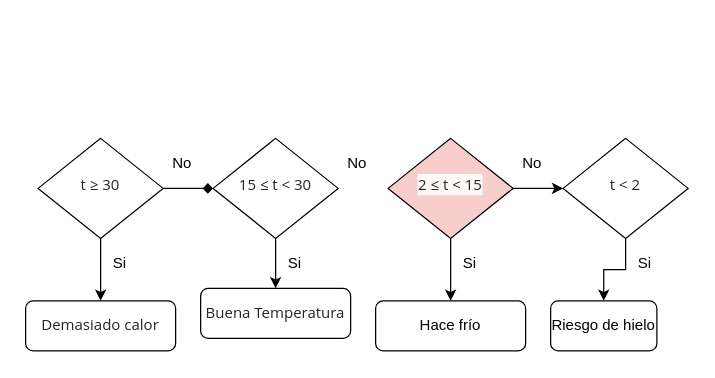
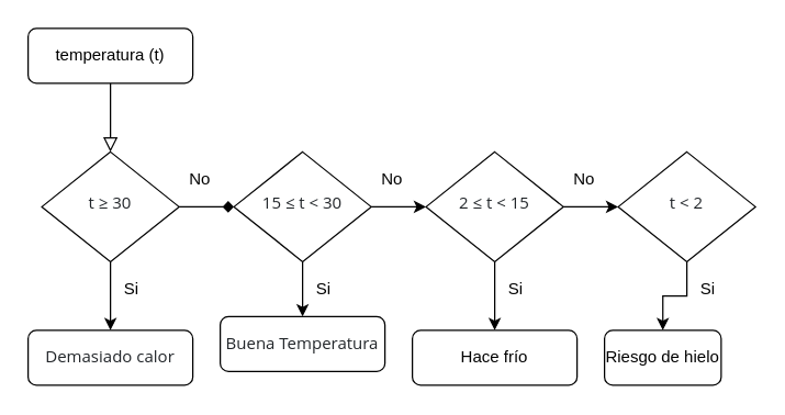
  <mxCell id="0" />
  <mxCell id="1" parent="0" />
+ <mxCell id="2" value="" style="rounded=0;html=1;jettySize=auto;orthogonalLoop=1;fontSize=11;endArrow=block;endFill=0;endSize=8;strokeWidth=1;shadow=0;labelBackgroundColor=none;edgeStyle=orthogonalEdgeStyle;" edge="1" parent="1" source="3" target="6"><mxGeometry relative="1" as="geometry" /></mxCell>
+ <mxCell id="3" value="temperatura (t)" style="rounded=1;whiteSpace=wrap;html=1;fontSize=12;glass=0;strokeWidth=1;shadow=0;" vertex="1" parent="1"><mxGeometry x="20" y="20" width="120" height="40" as="geometry" /></mxCell>
  <mxCell id="4" value="" style="edgeStyle=orthogonalEdgeStyle;rounded=0;orthogonalLoop=1;jettySize=auto;html=1;" edge="1" parent="1" source="6" target="7"><mxGeometry relative="1" as="geometry" /></mxCell>
  <mxCell id="5" value="" style="edgeStyle=orthogonalEdgeStyle;rounded=0;orthogonalLoop=1;jettySize=auto;html=1;endArrow=diamond;" edge="1" parent="1" source="6" target="11"><mxGeometry relative="1" as="geometry" /></mxCell>
  <mxCell id="6" value="&lt;span style=&quot;color: rgb(33 , 37 , 41) ; font-family: &amp;#34;open sans&amp;#34; , sans-serif ; text-align: left ; background-color: rgba(255 , 255 , 255 , 0.85)&quot;&gt;&lt;font style=&quot;font-size: 12px&quot;&gt;t ≥ 30&lt;/font&gt;&lt;/span&gt;" style="rhombus;whiteSpace=wrap;html=1;shadow=0;fontFamily=Helvetica;fontSize=12;align=center;strokeWidth=1;spacing=6;spacingTop=-4;" vertex="1" parent="1"><mxGeometry x="30" y="110" width="100" height="80" as="geometry" /></mxCell>
  <mxCell id="7" value="&lt;span style=&quot;color: rgb(33 , 37 , 41) ; font-family: &amp;#34;open sans&amp;#34; , sans-serif ; text-align: left ; background-color: rgba(255 , 255 , 255 , 0.85)&quot;&gt;&lt;font style=&quot;font-size: 12px&quot;&gt;Demasiado calor&lt;/font&gt;&lt;/span&gt;" style="rounded=1;whiteSpace=wrap;html=1;fontSize=12;glass=0;strokeWidth=1;shadow=0;" vertex="1" parent="1"><mxGeometry x="20" y="240" width="120" height="40" as="geometry" /></mxCell>
  <mxCell id="8" value="Si" style="text;html=1;resizable=0;autosize=1;align=center;verticalAlign=middle;points=[];fillColor=none;strokeColor=none;rounded=0;" vertex="1" parent="1"><mxGeometry x="80" y="200" width="30" height="20" as="geometry" /></mxCell>
  <mxCell id="9" value="" style="edgeStyle=orthogonalEdgeStyle;rounded=0;orthogonalLoop=1;jettySize=auto;html=1;" edge="1" parent="1" source="11" target="12"><mxGeometry relative="1" as="geometry" /></mxCell>
+ <mxCell id="10" value="" style="edgeStyle=orthogonalEdgeStyle;rounded=0;orthogonalLoop=1;jettySize=auto;html=1;" edge="1" parent="1" source="11" target="16"><mxGeometry relative="1" as="geometry" /></mxCell>
  <mxCell id="11" value="&lt;span style=&quot;color: rgb(33 , 37 , 41) ; font-family: &amp;#34;open sans&amp;#34; , sans-serif ; text-align: left ; background-color: rgba(255 , 255 , 255 , 0.85)&quot;&gt;&lt;font style=&quot;font-size: 12px&quot;&gt;15 ≤ t &amp;lt; 30&lt;/font&gt;&lt;/span&gt;" style="rhombus;whiteSpace=wrap;html=1;shadow=0;fontFamily=Helvetica;fontSize=12;align=center;strokeWidth=1;spacing=6;spacingTop=-4;" vertex="1" parent="1"><mxGeometry x="170" y="110" width="100" height="80" as="geometry" /></mxCell>
  <mxCell id="12" value="&lt;div style=&quot;text-align: left&quot;&gt;&lt;font color=&quot;#212529&quot; face=&quot;open sans, sans-serif&quot;&gt;&lt;span style=&quot;background-color: rgba(255 , 255 , 255 , 0.85)&quot;&gt;Buena Temperatura&lt;/span&gt;&lt;/font&gt;&lt;/div&gt;" style="rounded=1;whiteSpace=wrap;html=1;fontSize=12;glass=0;strokeWidth=1;shadow=0;" vertex="1" parent="1"><mxGeometry x="160" y="230" width="120" height="40" as="geometry" /></mxCell>
  <mxCell id="13" value="Si" style="text;html=1;resizable=0;autosize=1;align=center;verticalAlign=middle;points=[];fillColor=none;strokeColor=none;rounded=0;" vertex="1" parent="1"><mxGeometry x="220" y="200" width="30" height="20" as="geometry" /></mxCell>
  <mxCell id="14" value="" style="edgeStyle=orthogonalEdgeStyle;rounded=0;orthogonalLoop=1;jettySize=auto;html=1;" edge="1" parent="1" source="16" target="17"><mxGeometry relative="1" as="geometry" /></mxCell>
  <mxCell id="15" value="" style="edgeStyle=orthogonalEdgeStyle;rounded=0;orthogonalLoop=1;jettySize=auto;html=1;" edge="1" parent="1" source="16" target="20"><mxGeometry relative="1" as="geometry" /></mxCell>
- <mxCell id="16" value="&lt;span style=&quot;color: rgb(33 , 37 , 41) ; font-family: &amp;#34;open sans&amp;#34; , sans-serif ; text-align: left ; background-color: rgba(255 , 255 , 255 , 0.85)&quot;&gt;&lt;font style=&quot;font-size: 12px&quot;&gt;2 ≤ t &amp;lt; 15&lt;/font&gt;&lt;/span&gt;" style="rhombus;whiteSpace=wrap;html=1;shadow=0;fontFamily=Helvetica;fontSize=12;align=center;strokeWidth=1;spacing=6;spacingTop=-4;fillColor=#f8cecc;" vertex="1" parent="1"><mxGeometry x="310" y="110" width="100" height="80" as="geometry" /></mxCell>
+ <mxCell id="16" value="&lt;span style=&quot;color: rgb(33 , 37 , 41) ; font-family: &amp;#34;open sans&amp;#34; , sans-serif ; text-align: left ; background-color: rgba(255 , 255 , 255 , 0.85)&quot;&gt;&lt;font style=&quot;font-size: 12px&quot;&gt;2 ≤ t &amp;lt; 15&lt;/font&gt;&lt;/span&gt;" style="rhombus;whiteSpace=wrap;html=1;shadow=0;fontFamily=Helvetica;fontSize=12;align=center;strokeWidth=1;spacing=6;spacingTop=-4;" vertex="1" parent="1"><mxGeometry x="310" y="110" width="100" height="80" as="geometry" /></mxCell>
  <mxCell id="17" value="Hace frío" style="rounded=1;whiteSpace=wrap;html=1;fontSize=12;glass=0;strokeWidth=1;shadow=0;" vertex="1" parent="1"><mxGeometry x="300" y="240" width="120" height="40" as="geometry" /></mxCell>
  <mxCell id="18" value="Si" style="text;html=1;resizable=0;autosize=1;align=center;verticalAlign=middle;points=[];fillColor=none;strokeColor=none;rounded=0;" vertex="1" parent="1"><mxGeometry x="360" y="200" width="30" height="20" as="geometry" /></mxCell>
  <mxCell id="19" value="" style="edgeStyle=orthogonalEdgeStyle;rounded=0;orthogonalLoop=1;jettySize=auto;html=1;" edge="1" parent="1" source="20" target="21"><mxGeometry relative="1" as="geometry" /></mxCell>
  <mxCell id="20" value="&lt;span style=&quot;color: rgb(33 , 37 , 41) ; font-family: &amp;#34;open sans&amp;#34; , sans-serif ; text-align: left ; background-color: rgba(255 , 255 , 255 , 0.85)&quot;&gt;&lt;font style=&quot;font-size: 12px&quot;&gt;t &amp;lt; 2&lt;/font&gt;&lt;/span&gt;" style="rhombus;whiteSpace=wrap;html=1;shadow=0;fontFamily=Helvetica;fontSize=12;align=center;strokeWidth=1;spacing=6;spacingTop=-4;" vertex="1" parent="1"><mxGeometry x="450" y="110" width="100" height="80" as="geometry" /></mxCell>
  <mxCell id="21" value="Riesgo de hielo" style="rounded=1;whiteSpace=wrap;html=1;fontSize=12;glass=0;strokeWidth=1;shadow=0;" vertex="1" parent="1"><mxGeometry x="440" y="240" width="85" height="40" as="geometry" /></mxCell>
  <mxCell id="22" value="Si" style="text;html=1;resizable=0;autosize=1;align=center;verticalAlign=middle;points=[];fillColor=none;strokeColor=none;rounded=0;" vertex="1" parent="1"><mxGeometry x="500" y="200" width="30" height="20" as="geometry" /></mxCell>
  <mxCell id="23" value="No" style="text;html=1;resizable=0;autosize=1;align=center;verticalAlign=middle;points=[];fillColor=none;strokeColor=none;rounded=0;" vertex="1" parent="1"><mxGeometry x="130" y="120" width="30" height="20" as="geometry" /></mxCell>
  <mxCell id="24" value="No" style="text;html=1;resizable=0;autosize=1;align=center;verticalAlign=middle;points=[];fillColor=none;strokeColor=none;rounded=0;" vertex="1" parent="1"><mxGeometry x="270" y="120" width="30" height="20" as="geometry" /></mxCell>
  <mxCell id="25" value="No" style="text;html=1;resizable=0;autosize=1;align=center;verticalAlign=middle;points=[];fillColor=none;strokeColor=none;rounded=0;" vertex="1" parent="1"><mxGeometry x="410" y="120" width="30" height="20" as="geometry" /></mxCell>
